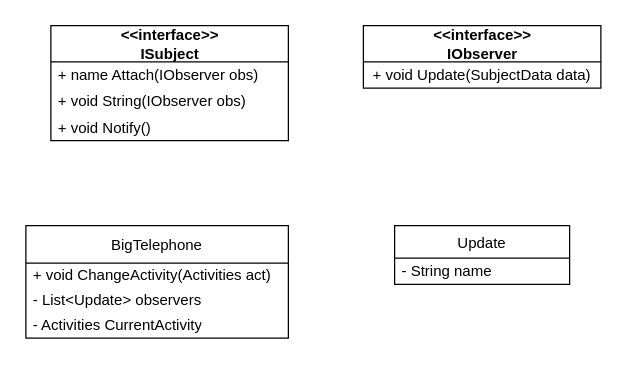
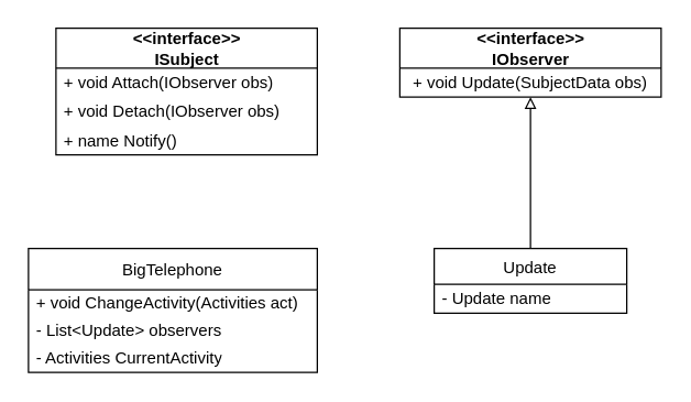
  <mxCell id="0" />
  <mxCell id="1" parent="0" />
  <mxCell id="2" value="&amp;lt;&amp;lt;interface&amp;gt;&amp;gt;&lt;br&gt;IObserver" style="swimlane;fontStyle=1;align=center;verticalAlign=middle;childLayout=stackLayout;horizontal=1;startSize=29;horizontalStack=0;resizeParent=1;resizeParentMax=0;resizeLast=0;collapsible=0;marginBottom=0;html=1;" parent="1" vertex="1"><mxGeometry x="290" y="20" width="190" height="50" as="geometry" /></mxCell>
- <mxCell id="3" value="+ void Update(SubjectData data)" style="text;html=1;strokeColor=none;fillColor=none;align=center;verticalAlign=middle;spacingLeft=4;spacingRight=4;overflow=hidden;rotatable=0;points=[[0,0.5],[1,0.5]];portConstraint=eastwest;" parent="2" vertex="1"><mxGeometry y="29" width="190" height="21" as="geometry" /></mxCell>
+ <mxCell id="3" value="+ void Update(SubjectData obs)" style="text;html=1;strokeColor=none;fillColor=none;align=center;verticalAlign=middle;spacingLeft=4;spacingRight=4;overflow=hidden;rotatable=0;points=[[0,0.5],[1,0.5]];portConstraint=eastwest;" parent="2" vertex="1"><mxGeometry y="29" width="190" height="21" as="geometry" /></mxCell>
+ <mxCell id="4" style="edgeStyle=orthogonalEdgeStyle;rounded=0;orthogonalLoop=1;jettySize=auto;html=1;exitX=0.5;exitY=0;exitDx=0;exitDy=0;endArrow=block;endFill=0;" parent="1" source="5" target="2" edge="1"><mxGeometry relative="1" as="geometry"><mxPoint x="280" y="100" as="targetPoint" /><Array as="points"><mxPoint x="385" y="120" /><mxPoint x="385" y="120" /></Array></mxGeometry></mxCell>
  <mxCell id="5" value="Update" style="swimlane;fontStyle=0;childLayout=stackLayout;horizontal=1;startSize=26;fillColor=none;horizontalStack=0;resizeParent=1;resizeParentMax=0;resizeLast=0;collapsible=1;marginBottom=0;align=center;" parent="1" vertex="1"><mxGeometry x="315" y="180" width="140" height="47" as="geometry" /></mxCell>
- <mxCell id="6" value="- String name" style="text;html=1;strokeColor=none;fillColor=none;align=left;verticalAlign=middle;spacingLeft=4;spacingRight=4;overflow=hidden;rotatable=0;points=[[0,0.5],[1,0.5]];portConstraint=eastwest;" parent="5" vertex="1"><mxGeometry y="26" width="140" height="21" as="geometry" /></mxCell>
+ <mxCell id="6" value="- Update name" style="text;html=1;strokeColor=none;fillColor=none;align=left;verticalAlign=middle;spacingLeft=4;spacingRight=4;overflow=hidden;rotatable=0;points=[[0,0.5],[1,0.5]];portConstraint=eastwest;" parent="5" vertex="1"><mxGeometry y="26" width="140" height="21" as="geometry" /></mxCell>
  <mxCell id="7" value="&amp;lt;&amp;lt;interface&amp;gt;&amp;gt;&lt;br&gt;ISubject" style="swimlane;fontStyle=1;align=center;verticalAlign=middle;childLayout=stackLayout;horizontal=1;startSize=29;horizontalStack=0;resizeParent=1;resizeParentMax=0;resizeLast=0;collapsible=0;marginBottom=0;html=1;" parent="1" vertex="1"><mxGeometry x="40" y="20" width="190" height="92" as="geometry" /></mxCell>
- <mxCell id="8" value="+ name Attach(IObserver obs)" style="text;html=1;strokeColor=none;fillColor=none;align=left;verticalAlign=middle;spacingLeft=4;spacingRight=4;overflow=hidden;rotatable=0;points=[[0,0.5],[1,0.5]];portConstraint=eastwest;" parent="7" vertex="1"><mxGeometry y="29" width="190" height="21" as="geometry" /></mxCell>
- <mxCell id="9" value="+ void String(IObserver obs)" style="text;html=1;strokeColor=none;fillColor=none;align=left;verticalAlign=middle;spacingLeft=4;spacingRight=4;overflow=hidden;rotatable=0;points=[[0,0.5],[1,0.5]];portConstraint=eastwest;" parent="7" vertex="1"><mxGeometry y="50" width="190" height="21" as="geometry" /></mxCell>
- <mxCell id="10" value="+ void Notify()" style="text;html=1;strokeColor=none;fillColor=none;align=left;verticalAlign=middle;spacingLeft=4;spacingRight=4;overflow=hidden;rotatable=0;points=[[0,0.5],[1,0.5]];portConstraint=eastwest;" parent="7" vertex="1"><mxGeometry y="71" width="190" height="21" as="geometry" /></mxCell>
+ <mxCell id="8" value="+ void Attach(IObserver obs)" style="text;html=1;strokeColor=none;fillColor=none;align=left;verticalAlign=middle;spacingLeft=4;spacingRight=4;overflow=hidden;rotatable=0;points=[[0,0.5],[1,0.5]];portConstraint=eastwest;" parent="7" vertex="1"><mxGeometry y="29" width="190" height="21" as="geometry" /></mxCell>
+ <mxCell id="9" value="+ void Detach(IObserver obs)" style="text;html=1;strokeColor=none;fillColor=none;align=left;verticalAlign=middle;spacingLeft=4;spacingRight=4;overflow=hidden;rotatable=0;points=[[0,0.5],[1,0.5]];portConstraint=eastwest;" parent="7" vertex="1"><mxGeometry y="50" width="190" height="21" as="geometry" /></mxCell>
+ <mxCell id="10" value="+ name Notify()" style="text;html=1;strokeColor=none;fillColor=none;align=left;verticalAlign=middle;spacingLeft=4;spacingRight=4;overflow=hidden;rotatable=0;points=[[0,0.5],[1,0.5]];portConstraint=eastwest;" parent="7" vertex="1"><mxGeometry y="71" width="190" height="21" as="geometry" /></mxCell>
  <mxCell id="11" value="BigTelephone" style="swimlane;fontStyle=0;childLayout=stackLayout;horizontal=1;startSize=30;fillColor=none;horizontalStack=0;resizeParent=1;resizeParentMax=0;resizeLast=0;collapsible=1;marginBottom=0;align=center;" parent="1" vertex="1"><mxGeometry x="20" y="180" width="210" height="90" as="geometry"><mxRectangle x="280" y="200" width="110" height="20" as="alternateBounds" /></mxGeometry></mxCell>
  <mxCell id="12" value="+ void ChangeActivity(Activities act)" style="text;html=1;strokeColor=none;fillColor=none;align=left;verticalAlign=middle;spacingLeft=4;spacingRight=4;overflow=hidden;rotatable=0;points=[[0,0.5],[1,0.5]];portConstraint=eastwest;" parent="11" vertex="1"><mxGeometry y="30" width="210" height="20" as="geometry" /></mxCell>
  <mxCell id="13" value="- List&amp;lt;Update&amp;gt; observers" style="text;html=1;strokeColor=none;fillColor=none;align=left;verticalAlign=middle;spacingLeft=4;spacingRight=4;overflow=hidden;rotatable=0;points=[[0,0.5],[1,0.5]];portConstraint=eastwest;" parent="11" vertex="1"><mxGeometry y="50" width="210" height="20" as="geometry" /></mxCell>
  <mxCell id="14" value="- Activities CurrentActivity" style="text;html=1;strokeColor=none;fillColor=none;align=left;verticalAlign=middle;spacingLeft=4;spacingRight=4;overflow=hidden;rotatable=0;points=[[0,0.5],[1,0.5]];portConstraint=eastwest;" parent="11" vertex="1"><mxGeometry y="70" width="210" height="20" as="geometry" /></mxCell>
